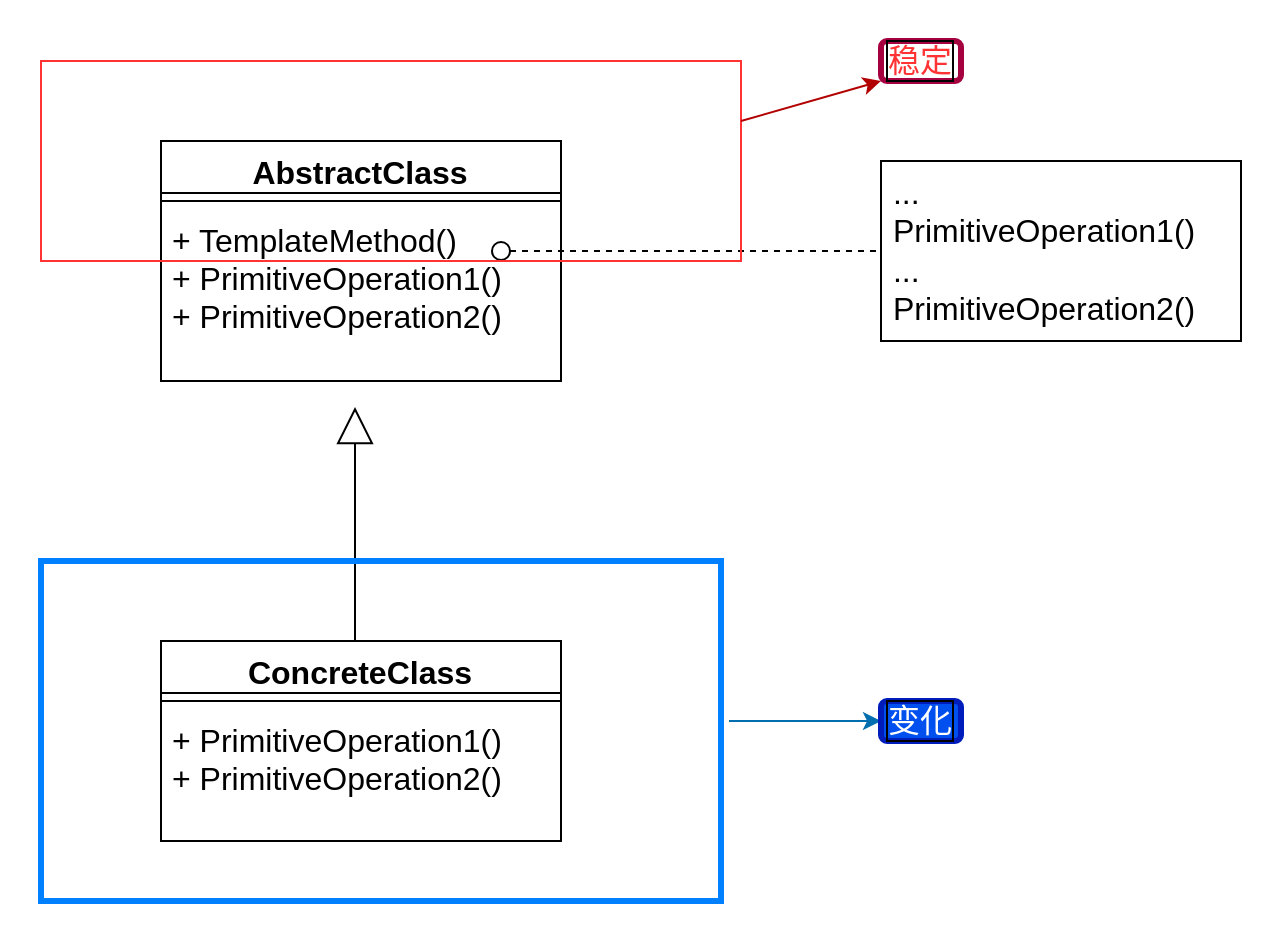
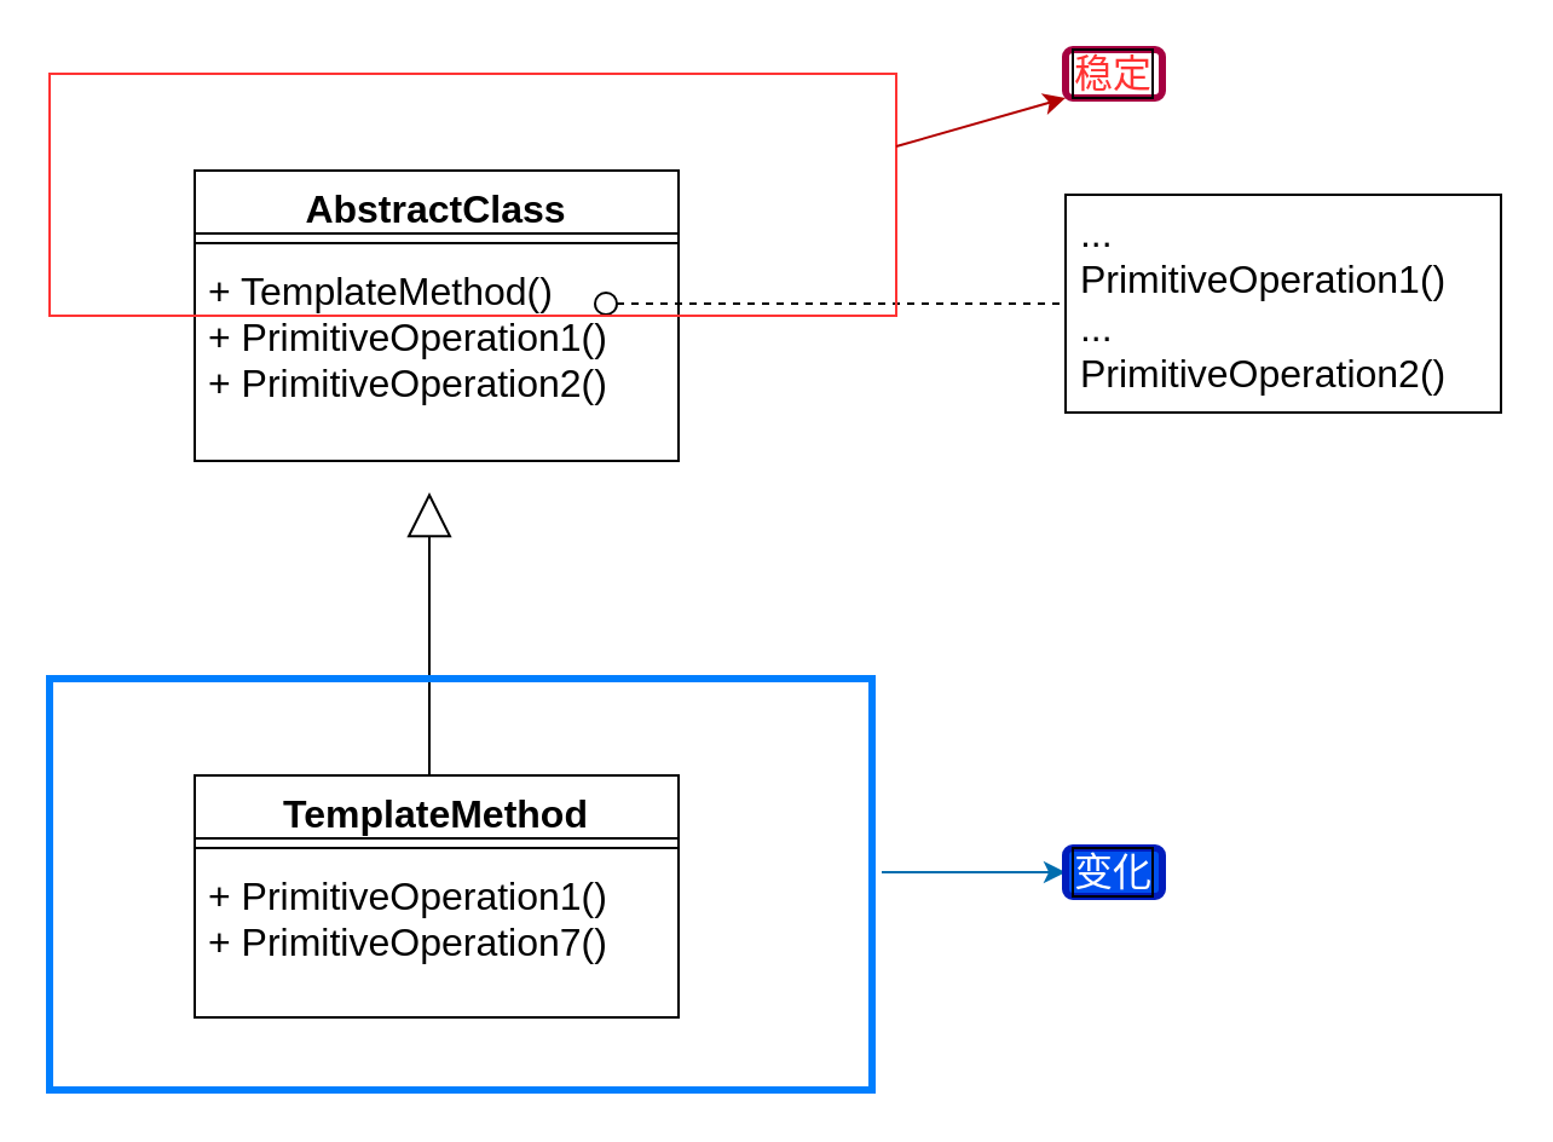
  <mxCell id="0" />
  <mxCell id="1" parent="0" />
  <mxCell id="2" value="AbstractClass" style="swimlane;fontStyle=1;align=center;verticalAlign=top;childLayout=stackLayout;horizontal=1;startSize=26;horizontalStack=0;resizeParent=1;resizeParentMax=0;resizeLast=0;collapsible=1;marginBottom=0;fontSize=16;" vertex="1" parent="1"><mxGeometry x="80" y="70" width="200" height="120" as="geometry"><mxRectangle x="80" y="120" width="140" height="26" as="alternateBounds" /></mxGeometry></mxCell>
  <mxCell id="3" value="" style="line;strokeWidth=1;fillColor=none;align=left;verticalAlign=middle;spacingTop=-1;spacingLeft=3;spacingRight=3;rotatable=0;labelPosition=right;points=[];portConstraint=eastwest;" vertex="1" parent="2"><mxGeometry y="26" width="200" height="8" as="geometry" /></mxCell>
  <mxCell id="4" value="+ TemplateMethod()&#10;+ PrimitiveOperation1()&#10;+ PrimitiveOperation2()" style="text;strokeColor=none;fillColor=none;align=left;verticalAlign=top;spacingLeft=4;spacingRight=4;overflow=hidden;rotatable=0;points=[[0,0.5],[1,0.5]];portConstraint=eastwest;fontSize=16;" vertex="1" parent="2"><mxGeometry y="34" width="200" height="86" as="geometry" /></mxCell>
- <mxCell id="5" value="ConcreteClass" style="swimlane;fontStyle=1;align=center;verticalAlign=top;childLayout=stackLayout;horizontal=1;startSize=26;horizontalStack=0;resizeParent=1;resizeParentMax=0;resizeLast=0;collapsible=1;marginBottom=0;fontSize=16;" vertex="1" parent="1"><mxGeometry x="80" y="320" width="200" height="100" as="geometry" /></mxCell>
+ <mxCell id="5" value="TemplateMethod" style="swimlane;fontStyle=1;align=center;verticalAlign=top;childLayout=stackLayout;horizontal=1;startSize=26;horizontalStack=0;resizeParent=1;resizeParentMax=0;resizeLast=0;collapsible=1;marginBottom=0;fontSize=16;" vertex="1" parent="1"><mxGeometry x="80" y="320" width="200" height="100" as="geometry" /></mxCell>
  <mxCell id="6" value="" style="line;strokeWidth=1;fillColor=none;align=left;verticalAlign=middle;spacingTop=-1;spacingLeft=3;spacingRight=3;rotatable=0;labelPosition=right;points=[];portConstraint=eastwest;" vertex="1" parent="5"><mxGeometry y="26" width="200" height="8" as="geometry" /></mxCell>
- <mxCell id="7" value="+ PrimitiveOperation1()&#10;+ PrimitiveOperation2()" style="text;strokeColor=none;fillColor=none;align=left;verticalAlign=top;spacingLeft=4;spacingRight=4;overflow=hidden;rotatable=0;points=[[0,0.5],[1,0.5]];portConstraint=eastwest;fontSize=16;" vertex="1" parent="5"><mxGeometry y="34" width="200" height="66" as="geometry" /></mxCell>
+ <mxCell id="7" value="+ PrimitiveOperation1()&#10;+ PrimitiveOperation7()" style="text;strokeColor=none;fillColor=none;align=left;verticalAlign=top;spacingLeft=4;spacingRight=4;overflow=hidden;rotatable=0;points=[[0,0.5],[1,0.5]];portConstraint=eastwest;fontSize=16;" vertex="1" parent="5"><mxGeometry y="34" width="200" height="66" as="geometry" /></mxCell>
  <mxCell id="8" value="" style="endArrow=block;endSize=16;endFill=0;html=1;fontSize=16;" edge="1" parent="1"><mxGeometry width="160" relative="1" as="geometry"><mxPoint x="177" y="320" as="sourcePoint" /><mxPoint x="177" y="203" as="targetPoint" /></mxGeometry></mxCell>
  <mxCell id="9" value="&lt;span&gt;&amp;nbsp;...&lt;br&gt;&amp;nbsp;PrimitiveOperation1()&lt;br&gt;&lt;/span&gt;&amp;nbsp;...&lt;br style=&quot;padding: 0px ; margin: 0px&quot;&gt;&lt;span&gt;&amp;nbsp;PrimitiveOperation2()&lt;/span&gt;" style="html=1;fontSize=16;align=left;" vertex="1" parent="1"><mxGeometry x="440" y="80" width="180" height="90" as="geometry" /></mxCell>
  <mxCell id="10" value="" style="endArrow=none;dashed=1;endFill=0;endSize=12;html=1;fontSize=16;entryX=0;entryY=0.5;entryDx=0;entryDy=0;startSize=9;rounded=1;startArrow=oval;startFill=0;" edge="1" parent="1" target="9"><mxGeometry width="160" relative="1" as="geometry"><mxPoint x="250" y="125" as="sourcePoint" /><mxPoint x="400" y="130" as="targetPoint" /></mxGeometry></mxCell>
  <mxCell id="11" value="" style="rounded=0;whiteSpace=wrap;html=1;strokeColor=#FF3333;fillColor=none;fontSize=16;" vertex="1" parent="1"><mxGeometry x="20" y="30" width="350" height="100" as="geometry" /></mxCell>
  <mxCell id="12" value="" style="endArrow=classic;html=1;fontSize=16;fillColor=#e51400;strokeColor=#B20000;" edge="1" parent="1"><mxGeometry width="50" height="50" relative="1" as="geometry"><mxPoint x="370" y="60" as="sourcePoint" /><mxPoint x="440" y="40" as="targetPoint" /></mxGeometry></mxCell>
  <mxCell id="13" value="稳定" style="text;html=1;strokeColor=#A50040;align=center;verticalAlign=middle;whiteSpace=wrap;rounded=1;fontSize=16;labelBorderColor=#000000;strokeWidth=3;fontColor=#FF3333;" vertex="1" parent="1"><mxGeometry x="440" y="20" width="40" height="20" as="geometry" /></mxCell>
  <mxCell id="14" value="" style="rounded=0;whiteSpace=wrap;html=1;strokeWidth=3;fillColor=none;fontSize=16;fontColor=#FF3333;strokeColor=#007FFF;" vertex="1" parent="1"><mxGeometry x="20" y="280" width="340" height="170" as="geometry" /></mxCell>
  <mxCell id="15" value="" style="endArrow=classic;html=1;fontSize=16;fontColor=#FF3333;fillColor=#1ba1e2;strokeColor=#006EAF;" edge="1" parent="1"><mxGeometry width="50" height="50" relative="1" as="geometry"><mxPoint x="364" y="360" as="sourcePoint" /><mxPoint x="440" y="360" as="targetPoint" /></mxGeometry></mxCell>
  <mxCell id="16" value="变化" style="text;html=1;strokeColor=#001DBC;align=center;verticalAlign=middle;whiteSpace=wrap;rounded=1;fontSize=16;labelBorderColor=#000000;strokeWidth=3;fontColor=#ffffff;fillColor=#0050ef;" vertex="1" parent="1"><mxGeometry x="440" y="350" width="40" height="20" as="geometry" /></mxCell>
